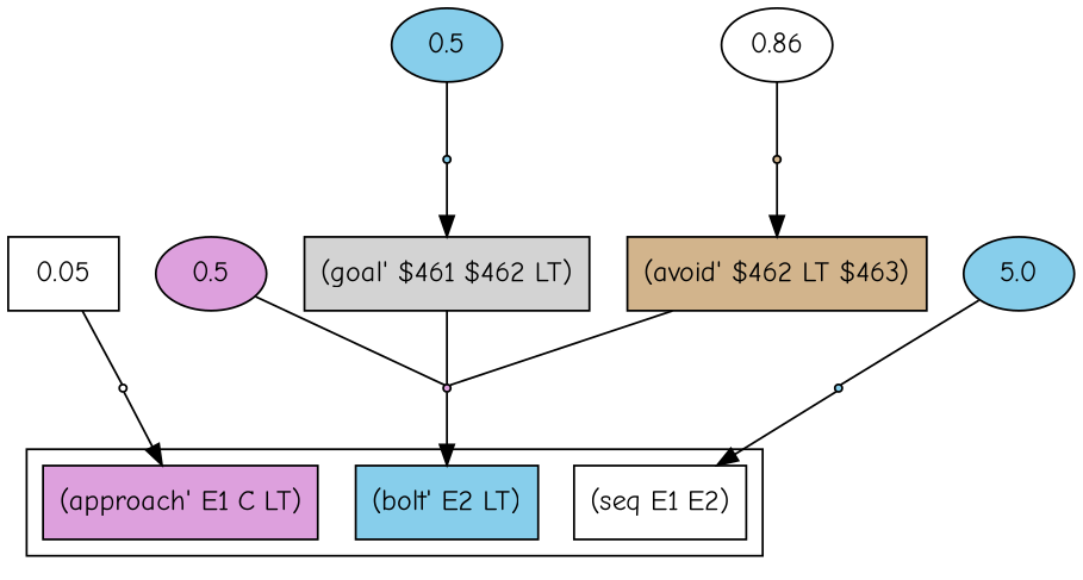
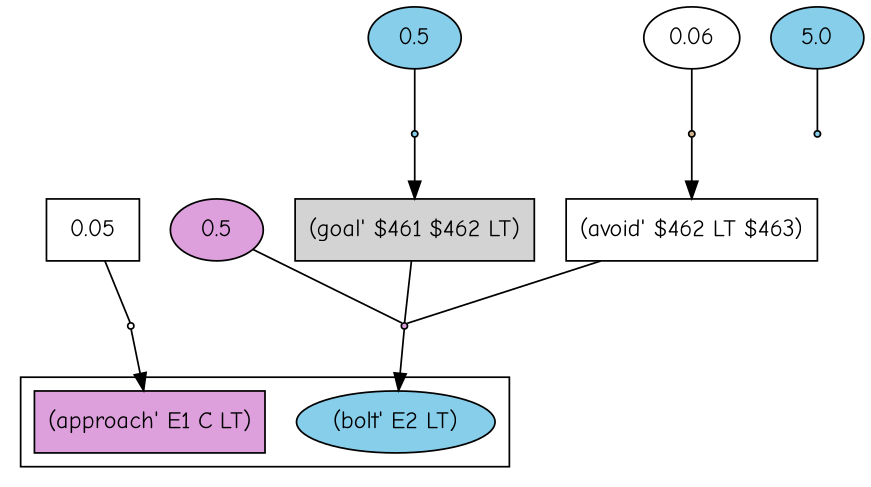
  digraph {
    fontname="Comic Neue"
    rankdir=TB
    node [fillcolor=skyblue fontname="Comic Neue" shape=box style=filled]
    edge [arrowhead=none fontname="Comic Neue"]
    n1 [fillcolor=plum label="(approach' E1 C LT)"]
-   n2 [label="(bolt' E2 LT)"]
-   n3 [fillcolor=white label="(seq E1 E2)"]
+   n2 [label="(bolt' E2 LT)" shape=ellipse]
    n4 [fillcolor=white label=0.05]
    r0 [fillcolor=white shape=point]
    n6 [fillcolor=plum label=0.5 shape=""]
    r1 [fillcolor=plum shape=point]
    n8 [label=0.5 shape=""]
    r2 [shape=point]
    n10 [fillcolor=lightgrey label="(goal' $461 $462 LT)"]
-   n11 [fillcolor=white label=0.86 shape=""]
+   n11 [fillcolor=white label=0.06 shape=""]
    r3 [fillcolor=tan shape=point]
-   n13 [fillcolor=tan label="(avoid' $462 LT $463)"]
+   n13 [fillcolor=white label="(avoid' $462 LT $463)"]
    n14 [label=5.0 shape=""]
    r4 [shape=point]
    subgraph cluster_1 {
      n1
      n2
-     n3
    }
    n4 -> r0
    r0 -> n1 [arrowhead=""]
    n6 -> r1
    r1 -> n2 [arrowhead=""]
    n8 -> r2
    r2 -> n10 [arrowhead=""]
    n10 -> r1
    n11 -> r3
    r3 -> n13 [arrowhead=""]
    n13 -> r1
    n14 -> r4
-   r4 -> n3 [arrowhead=""]
  }
